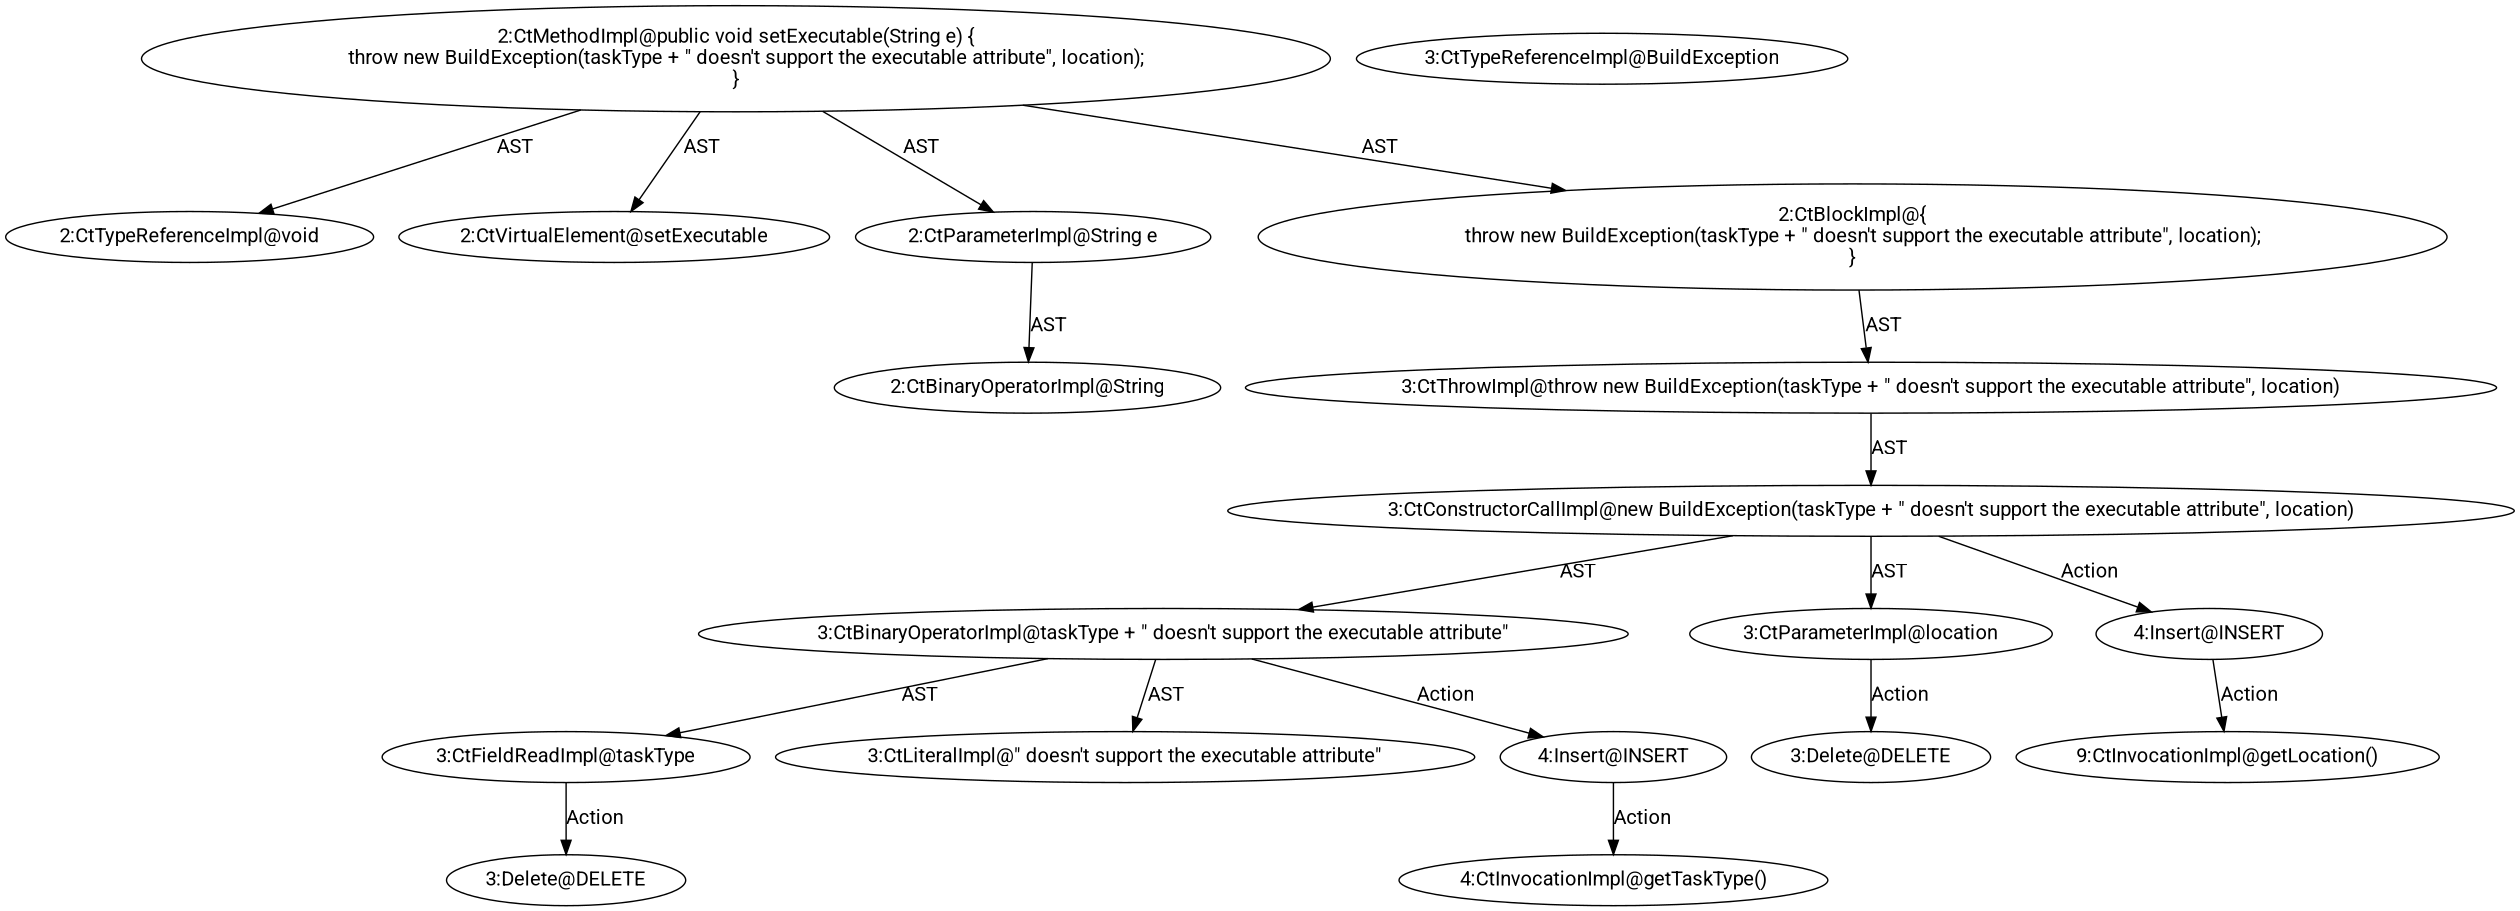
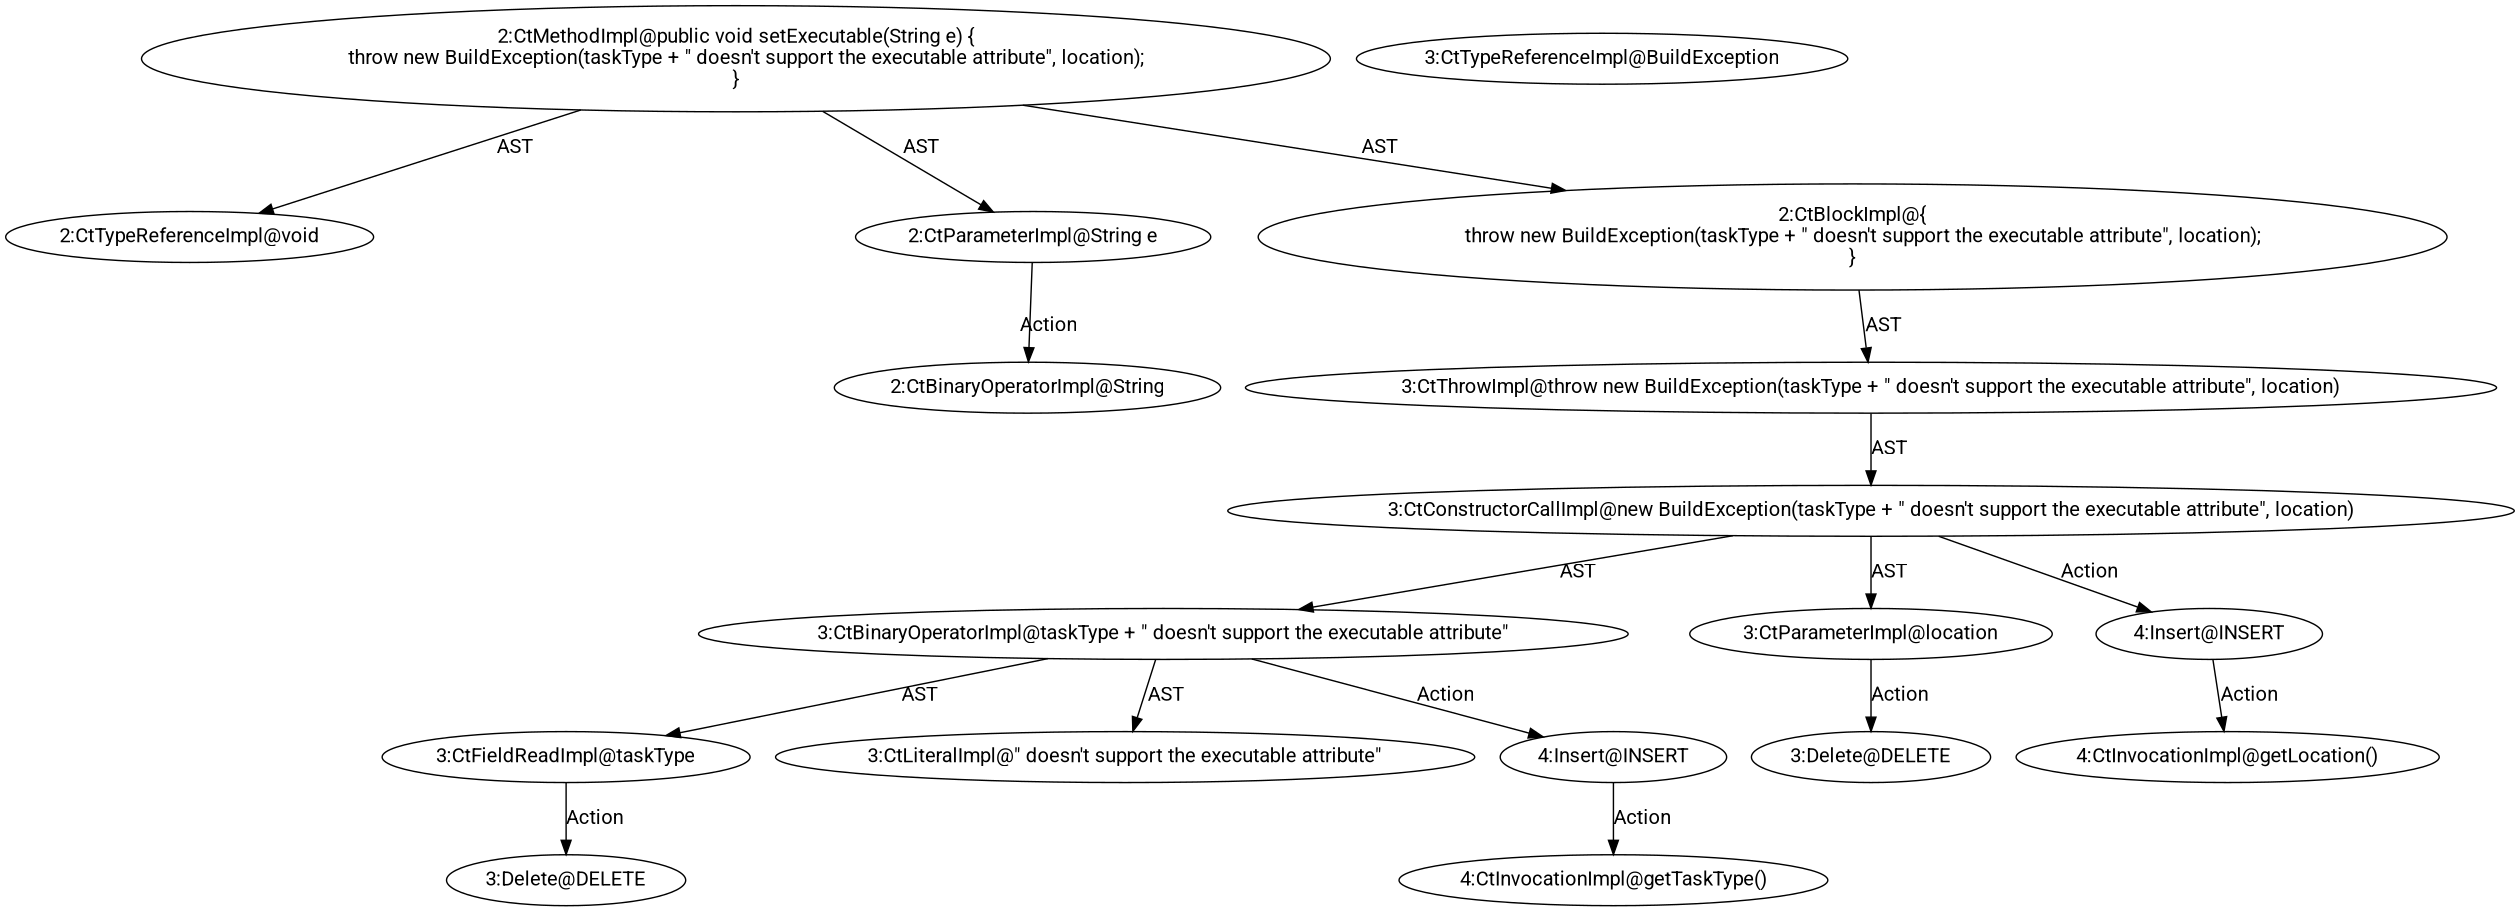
  digraph {
    fontname=Roboto
    node [fontname=Roboto shape=ellipse]
    edge [fontname=Roboto]
    n1 [label="2:CtTypeReferenceImpl@void"]
-   n2 [label="2:CtVirtualElement@setExecutable"]
    n3 [label="2:CtParameterImpl@String e"]
    n4 [label="2:CtBinaryOperatorImpl@String"]
    n5 [label="3:CtTypeReferenceImpl@BuildException"]
    n6 [label="3:CtFieldReadImpl@taskType"]
    n7 [label="3:Delete@DELETE"]
    n8 [label="3:CtLiteralImpl@\" doesn\'t support the executable attribute\""]
    n9 [label="3:CtBinaryOperatorImpl@taskType + \" doesn\'t support the executable attribute\""]
    n10 [label="4:Insert@INSERT"]
    n11 [label="4:CtInvocationImpl@getTaskType()"]
    n12 [label="3:CtParameterImpl@location"]
    n13 [label="3:Delete@DELETE"]
    n14 [label="3:CtConstructorCallImpl@new BuildException(taskType + \" doesn\'t support the executable attribute\", location)"]
    n15 [label="4:Insert@INSERT"]
-   n16 [label="9:CtInvocationImpl@getLocation()"]
+   n16 [label="4:CtInvocationImpl@getLocation()"]
    n17 [label="3:CtThrowImpl@throw new BuildException(taskType + \" doesn\'t support the executable attribute\", location)"]
    n18 [label="2:CtBlockImpl@\{\n    throw new BuildException(taskType + \" doesn\'t support the executable attribute\", location);\n\}"]
    n19 [label="2:CtMethodImpl@public void setExecutable(String e) \{\n    throw new BuildException(taskType + \" doesn\'t support the executable attribute\", location);\n\}"]
-   n3 -> n4 [label=AST]
+   n3 -> n4 [label=Action]
    n6 -> n7 [label=Action]
    n9 -> n6 [label=AST]
    n9 -> n8 [label=AST]
    n9 -> n10 [label=Action]
    n10 -> n11 [label=Action]
    n12 -> n13 [label=Action]
    n14 -> n9 [label=AST]
    n14 -> n12 [label=AST]
    n14 -> n15 [label=Action]
    n15 -> n16 [label=Action]
    n17 -> n14 [label=AST]
    n18 -> n17 [label=AST]
    n19 -> n1 [label=AST]
-   n19 -> n2 [label=AST]
    n19 -> n3 [label=AST]
    n19 -> n18 [label=AST]
  }
